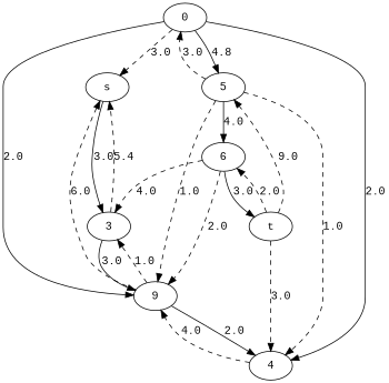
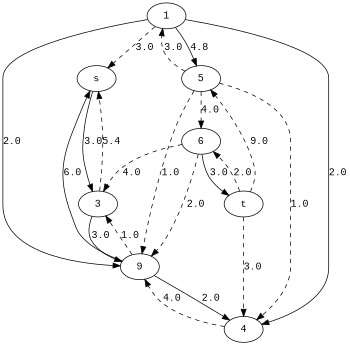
  digraph {
    fontname="Liberation Mono"
    rankdir=TB
    node [fontname="Liberation Mono"]
    edge [fontname="Liberation Mono" style=dashed]
    s
    3
    n3 [label=9]
    4
-   1 [label=0]
+   1
    5
    6
    t
    s -> 3 [label=3.0 style=""]
    3 -> s [label=5.4]
    3 -> n3 [label=3.0 style=""]
-   n3 -> s [label=6.0]
+   n3 -> s [label=6.0 style=solid]
    n3 -> 3 [label=1.0]
    n3 -> 4 [label=2.0 style=""]
    4 -> n3 [label=4.0]
    1 -> s [label=3.0]
    1 -> n3 [label=2.0 style=""]
    1 -> 4 [label=2.0 style=""]
    1 -> 5 [label=4.8 style=""]
    5 -> n3 [label=1.0]
    5 -> 4 [label=1.0]
    5 -> 1 [label=3.0]
-   5 -> 6 [label=4.0 style=solid]
+   5 -> 6 [label=4.0]
    6 -> 3 [label=4.0]
    6 -> n3 [label=2.0]
    6 -> t [label=3.0 style=""]
    t -> 4 [label=3.0]
    t -> 5 [label=9.0]
    t -> 6 [label=2.0]
  }
